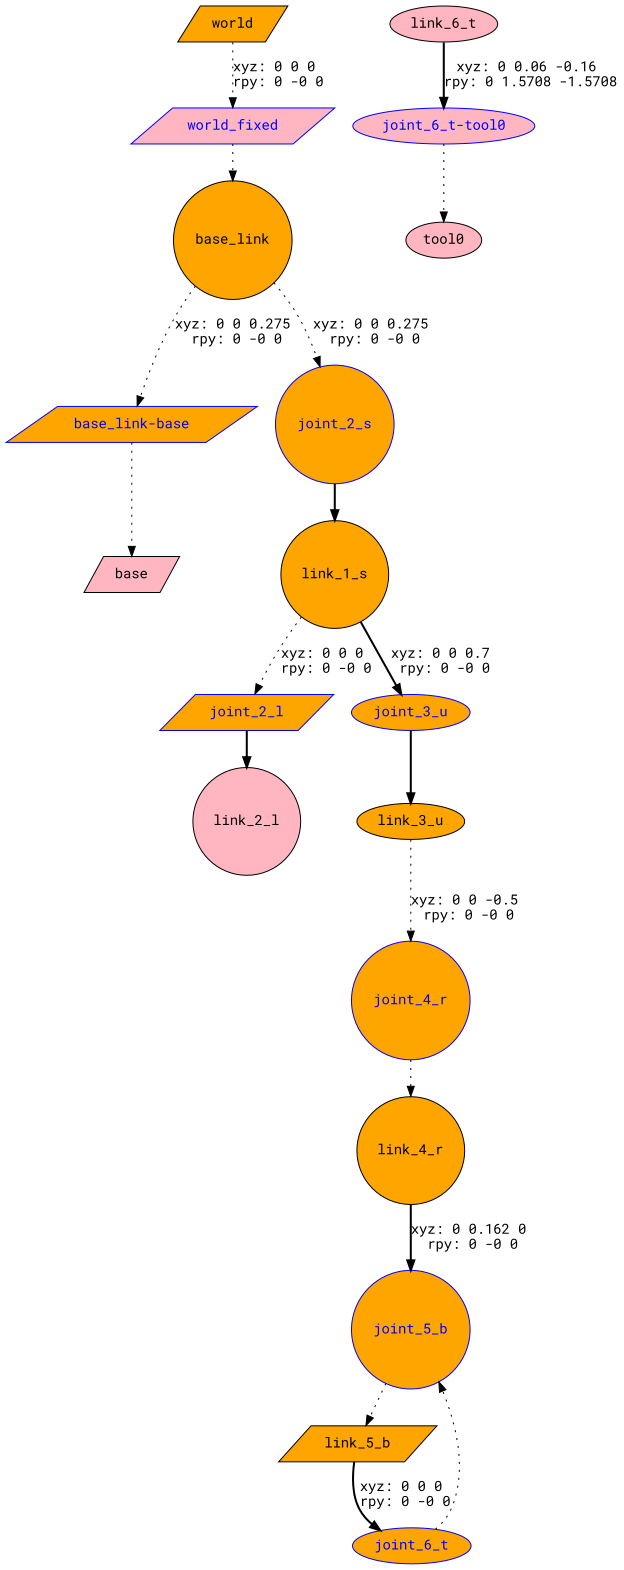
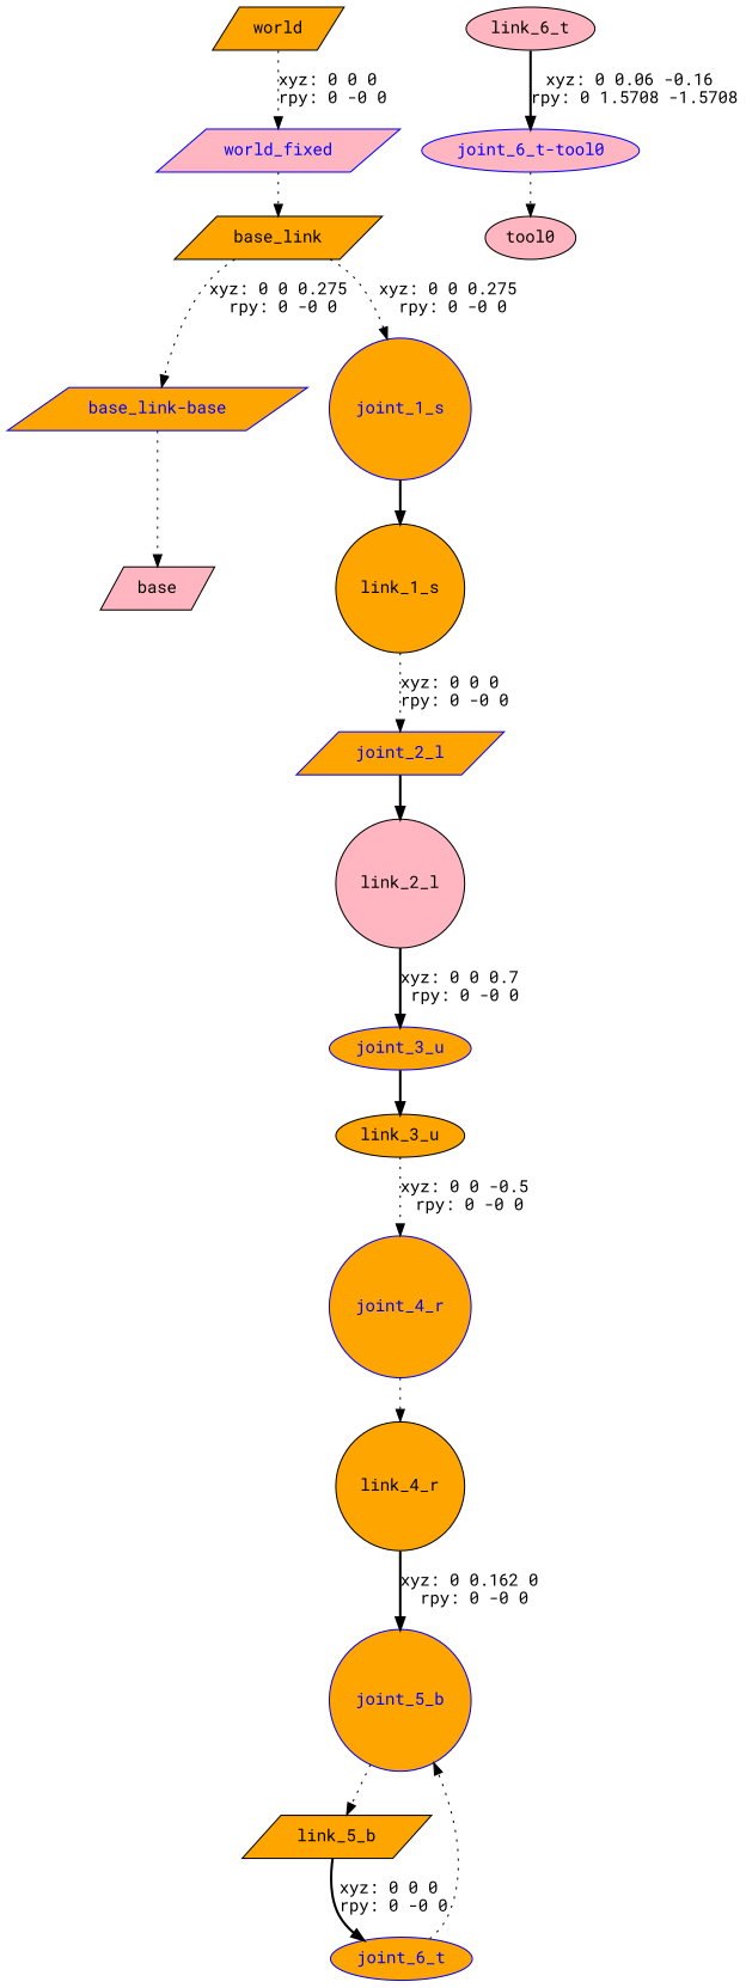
  digraph {
    fontname="Roboto Mono"
    node [fillcolor=orange fontname="Roboto Mono" shape=circle style=filled]
    edge [fontname="Roboto Mono" style=dotted]
    n1 [label=world shape=parallelogram]
    world_fixed [color=blue fillcolor=lightpink fontcolor=blue shape=parallelogram]
-   n3 [label=base_link]
+   n3 [label=base_link shape=parallelogram]
    "base_link-base" [color=blue fontcolor=blue shape=parallelogram]
-   joint_1_s [color=blue fontcolor=blue label=joint_2_s]
+   joint_1_s [color=blue fontcolor=blue]
    n6 [fillcolor=lightpink label=base shape=parallelogram]
    n7 [label=link_1_s]
    joint_2_l [color=blue fontcolor=blue shape=parallelogram]
    n9 [fillcolor=lightpink label=link_2_l]
    joint_3_u [color=blue fontcolor=blue shape=ellipse]
    n11 [label=link_3_u shape=ellipse]
    joint_4_r [color=blue fontcolor=blue]
    n13 [label=link_4_r]
    joint_5_b [color=blue fontcolor=blue]
    n15 [label=link_5_b shape=parallelogram]
    joint_6_t [color=blue fontcolor=blue shape=ellipse]
    n17 [fillcolor=lightpink label=link_6_t shape=ellipse]
    "joint_6_t-tool0" [color=blue fillcolor=lightpink fontcolor=blue shape=ellipse]
    n19 [fillcolor=lightpink label=tool0 shape=ellipse]
    n1 -> world_fixed [label="xyz: 0 0 0 \nrpy: 0 -0 0"]
    world_fixed -> n3
    n3 -> "base_link-base" [label="xyz: 0 0 0.275 \nrpy: 0 -0 0"]
    n3 -> joint_1_s [label="xyz: 0 0 0.275 \nrpy: 0 -0 0"]
    "base_link-base" -> n6
    joint_1_s -> n7 [style=bold]
    n7 -> joint_2_l [label="xyz: 0 0 0 \nrpy: 0 -0 0"]
    joint_2_l -> n9 [style=bold]
-   n7 -> joint_3_u [label="xyz: 0 0 0.7 \nrpy: 0 -0 0" style=bold]
+   n9 -> joint_3_u [label="xyz: 0 0 0.7 \nrpy: 0 -0 0" style=bold]
    joint_3_u -> n11 [style=bold]
    n11 -> joint_4_r [label="xyz: 0 0 -0.5 \nrpy: 0 -0 0"]
    joint_4_r -> n13
    n13 -> joint_5_b [label="xyz: 0 0.162 0 \nrpy: 0 -0 0" style=bold]
    joint_5_b -> n15
    n15 -> joint_6_t [label="xyz: 0 0 0 \nrpy: 0 -0 0" style=bold]
    joint_6_t -> joint_5_b
    n17 -> "joint_6_t-tool0" [label="xyz: 0 0.06 -0.16 \nrpy: 0 1.5708 -1.5708" style=bold]
    "joint_6_t-tool0" -> n19
  }
